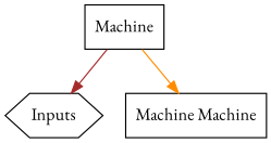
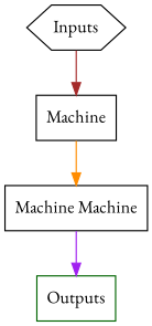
  digraph {
    fontname="EB Garamond"
    node [color=black fontname="EB Garamond" shape=box]
    edge [fontname="EB Garamond"]
    Inputs [shape=hexagon]
    Machine
    n3 [label="Machine Machine"]
-   Machine -> Inputs [color=brown]
+   Outputs [color=darkgreen]
+   Inputs -> Machine [color=brown]
    Machine -> n3 [color=darkorange]
+   n3 -> Outputs [color=purple]
  }
